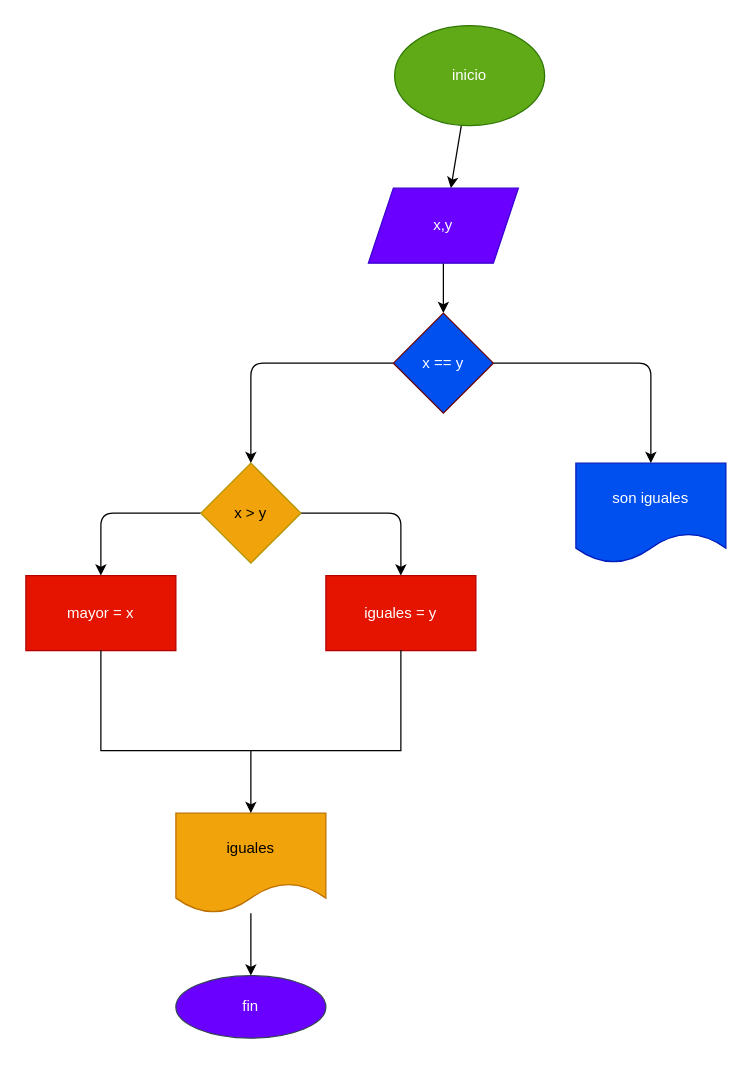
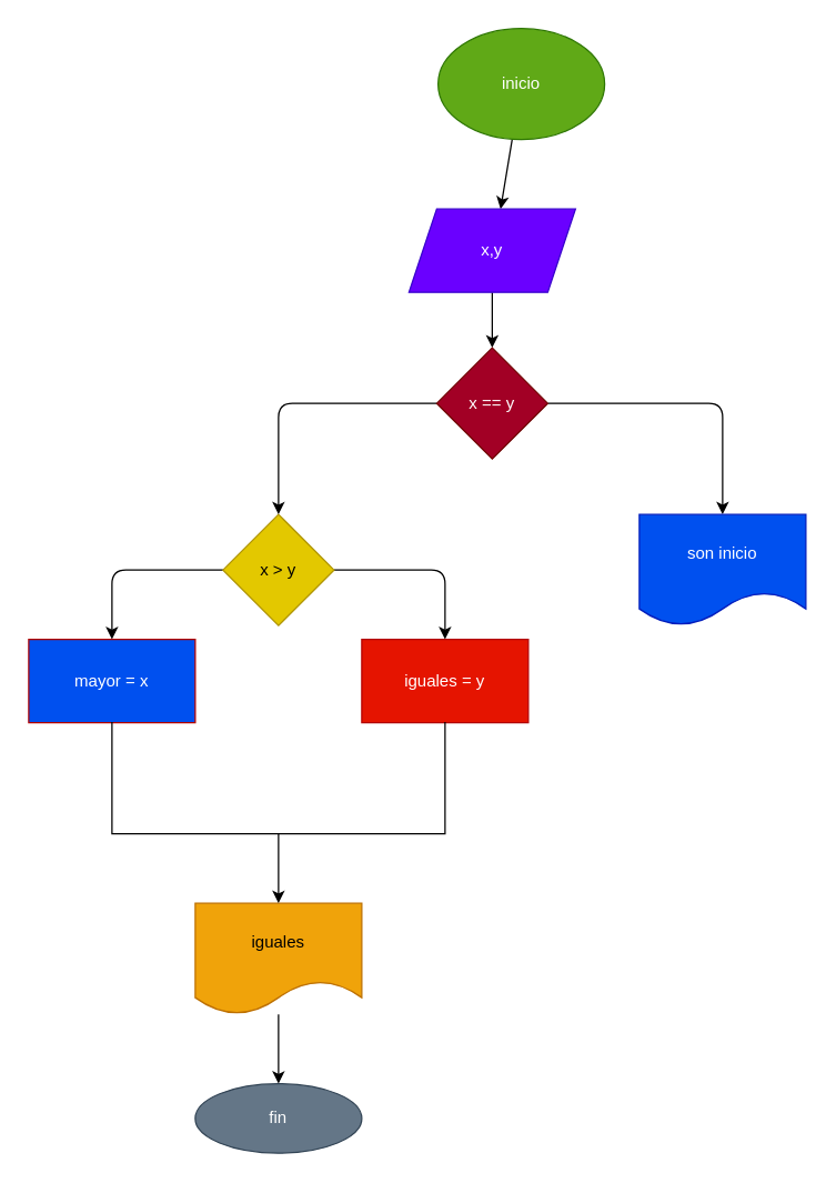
  <mxCell id="0" />
  <mxCell id="1" parent="0" />
  <mxCell id="2" style="edgeStyle=none;html=1;" parent="1" source="3" edge="1"><mxGeometry relative="1" as="geometry"><mxPoint x="360" y="150" as="targetPoint" /></mxGeometry></mxCell>
  <mxCell id="3" value="inicio" style="ellipse;whiteSpace=wrap;html=1;fillColor=#60a917;fontColor=#ffffff;strokeColor=#2D7600;" parent="1" vertex="1"><mxGeometry x="315" y="20" width="120" height="80" as="geometry" /></mxCell>
  <mxCell id="4" style="edgeStyle=none;html=1;" parent="1" source="5" edge="1"><mxGeometry relative="1" as="geometry"><mxPoint x="354" y="250" as="targetPoint" /></mxGeometry></mxCell>
  <mxCell id="5" value="x,y" style="shape=parallelogram;perimeter=parallelogramPerimeter;whiteSpace=wrap;html=1;fixedSize=1;fillColor=#6a00ff;fontColor=#ffffff;strokeColor=#3700CC;" parent="1" vertex="1"><mxGeometry x="294" y="150" width="120" height="60" as="geometry" /></mxCell>
  <mxCell id="6" style="edgeStyle=none;html=1;exitX=1;exitY=0.5;exitDx=0;exitDy=0;" edge="1" parent="1" source="8"><mxGeometry relative="1" as="geometry"><mxPoint x="320" y="460" as="targetPoint" /><Array as="points"><mxPoint x="320" y="410" /></Array></mxGeometry></mxCell>
  <mxCell id="7" style="edgeStyle=none;html=1;" edge="1" parent="1" source="8"><mxGeometry relative="1" as="geometry"><mxPoint x="80" y="460" as="targetPoint" /><Array as="points"><mxPoint x="80" y="410" /></Array></mxGeometry></mxCell>
- <mxCell id="8" value="x &amp;gt; y" style="rhombus;whiteSpace=wrap;html=1;fillColor=#f0a30a;fontColor=#000000;strokeColor=#B09500;" parent="1" vertex="1"><mxGeometry x="160" y="370" width="80" height="80" as="geometry" /></mxCell>
- <mxCell id="9" value="mayor = x" style="rounded=0;whiteSpace=wrap;html=1;fillColor=#e51400;fontColor=#ffffff;strokeColor=#B20000;" parent="1" vertex="1"><mxGeometry x="20" y="460" width="120" height="60" as="geometry" /></mxCell>
+ <mxCell id="8" value="x &amp;gt; y" style="rhombus;whiteSpace=wrap;html=1;fillColor=#e3c800;fontColor=#000000;strokeColor=#B09500;" parent="1" vertex="1"><mxGeometry x="160" y="370" width="80" height="80" as="geometry" /></mxCell>
+ <mxCell id="9" value="mayor = x" style="rounded=0;whiteSpace=wrap;html=1;fillColor=#0050ef;fontColor=#ffffff;strokeColor=#B20000;" parent="1" vertex="1"><mxGeometry x="20" y="460" width="120" height="60" as="geometry" /></mxCell>
  <mxCell id="10" value="iguales = y" style="rounded=0;whiteSpace=wrap;html=1;fillColor=#e51400;fontColor=#ffffff;strokeColor=#B20000;" parent="1" vertex="1"><mxGeometry x="260" y="460" width="120" height="60" as="geometry" /></mxCell>
  <mxCell id="11" style="edgeStyle=none;html=1;" edge="1" parent="1" source="12"><mxGeometry relative="1" as="geometry"><mxPoint x="200" y="780" as="targetPoint" /></mxGeometry></mxCell>
  <mxCell id="12" value="iguales" style="shape=document;whiteSpace=wrap;html=1;boundedLbl=1;fillColor=#f0a30a;fontColor=#000000;strokeColor=#BD7000;" parent="1" vertex="1"><mxGeometry x="140" y="650" width="120" height="80" as="geometry" /></mxCell>
- <mxCell id="13" value="fin" style="ellipse;whiteSpace=wrap;html=1;fillColor=#6a00ff;fontColor=#ffffff;strokeColor=#314354;" parent="1" vertex="1"><mxGeometry x="140" y="780" width="120" height="50" as="geometry" /></mxCell>
+ <mxCell id="13" value="fin" style="ellipse;whiteSpace=wrap;html=1;fillColor=#647687;fontColor=#ffffff;strokeColor=#314354;" parent="1" vertex="1"><mxGeometry x="140" y="780" width="120" height="50" as="geometry" /></mxCell>
  <mxCell id="14" style="edgeStyle=none;html=1;exitX=1;exitY=0.5;exitDx=0;exitDy=0;" edge="1" parent="1" source="16"><mxGeometry relative="1" as="geometry"><mxPoint x="520" y="370" as="targetPoint" /><Array as="points"><mxPoint x="520" y="290" /></Array></mxGeometry></mxCell>
  <mxCell id="15" style="edgeStyle=none;html=1;" edge="1" parent="1" source="16"><mxGeometry relative="1" as="geometry"><mxPoint x="200" y="370" as="targetPoint" /><Array as="points"><mxPoint x="200" y="290" /></Array></mxGeometry></mxCell>
- <mxCell id="16" value="x == y" style="rhombus;whiteSpace=wrap;html=1;fillColor=#0050ef;fontColor=#ffffff;strokeColor=#6F0000;" vertex="1" parent="1"><mxGeometry x="314" y="250" width="80" height="80" as="geometry" /></mxCell>
- <mxCell id="17" value="son iguales" style="shape=document;whiteSpace=wrap;html=1;boundedLbl=1;fillColor=#0050ef;fontColor=#ffffff;strokeColor=#001DBC;" vertex="1" parent="1"><mxGeometry x="460" y="370" width="120" height="80" as="geometry" /></mxCell>
+ <mxCell id="16" value="x == y" style="rhombus;whiteSpace=wrap;html=1;fillColor=#a20025;fontColor=#ffffff;strokeColor=#6F0000;" vertex="1" parent="1"><mxGeometry x="314" y="250" width="80" height="80" as="geometry" /></mxCell>
+ <mxCell id="17" value="son inicio" style="shape=document;whiteSpace=wrap;html=1;boundedLbl=1;fillColor=#0050ef;fontColor=#ffffff;strokeColor=#001DBC;" vertex="1" parent="1"><mxGeometry x="460" y="370" width="120" height="80" as="geometry" /></mxCell>
  <mxCell id="18" style="edgeStyle=none;html=1;" edge="1" parent="1" source="19"><mxGeometry relative="1" as="geometry"><mxPoint x="200" y="650" as="targetPoint" /></mxGeometry></mxCell>
  <mxCell id="19" value="" style="shape=partialRectangle;whiteSpace=wrap;html=1;bottom=1;right=1;left=1;top=0;fillColor=none;routingCenterX=-0.5;" vertex="1" parent="1"><mxGeometry x="80" y="520" width="240" height="80" as="geometry" /></mxCell>
